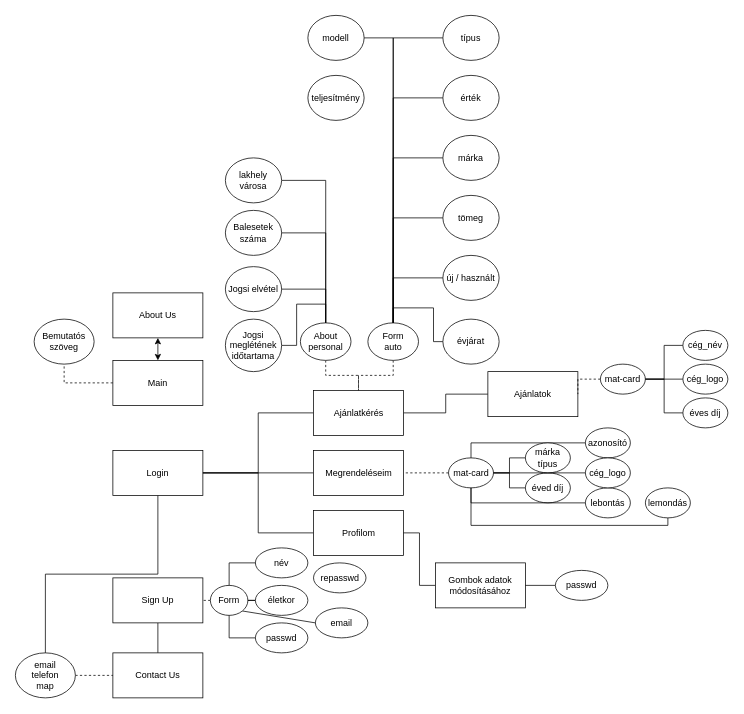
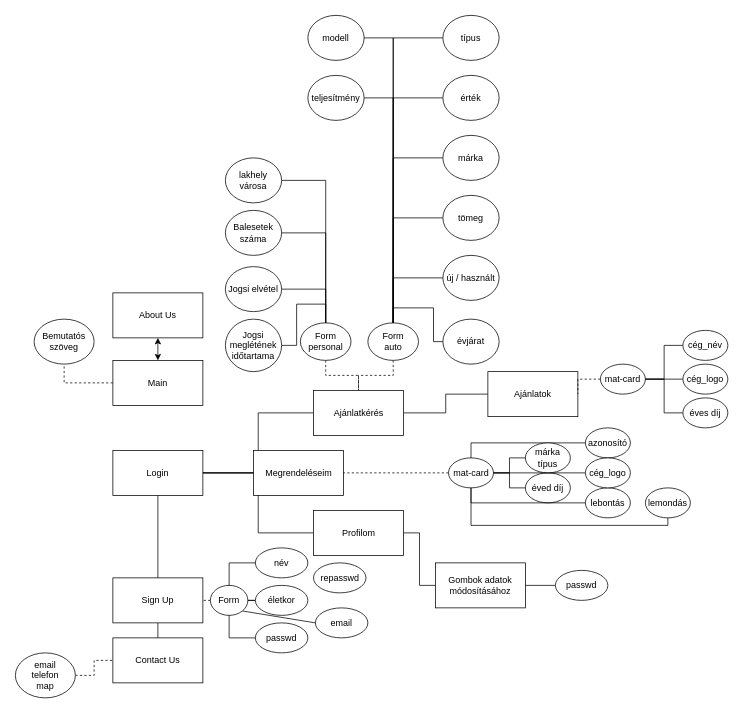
  <mxCell id="0" />
  <mxCell id="1" parent="0" />
  <mxCell id="2" style="edgeStyle=orthogonalEdgeStyle;rounded=0;orthogonalLoop=1;jettySize=auto;html=1;exitX=0;exitY=0.5;exitDx=0;exitDy=0;entryX=0.5;entryY=1;entryDx=0;entryDy=0;startArrow=none;startFill=0;endArrow=none;endFill=0;dashed=1;" parent="1" source="3" target="30" edge="1"><mxGeometry relative="1" as="geometry" /></mxCell>
  <mxCell id="3" value="Main" style="rounded=0;whiteSpace=wrap;html=1;" parent="1" vertex="1"><mxGeometry x="150" y="480" width="120" height="60" as="geometry" /></mxCell>
  <mxCell id="4" style="edgeStyle=orthogonalEdgeStyle;rounded=0;orthogonalLoop=1;jettySize=auto;html=1;exitX=1;exitY=0.5;exitDx=0;exitDy=0;entryX=0;entryY=0.5;entryDx=0;entryDy=0;startArrow=none;startFill=0;endArrow=none;endFill=0;" parent="1" source="6" target="15" edge="1"><mxGeometry relative="1" as="geometry" /></mxCell>
- <mxCell id="5" style="edgeStyle=orthogonalEdgeStyle;rounded=0;orthogonalLoop=1;jettySize=auto;html=1;exitX=0.5;exitY=1;exitDx=0;exitDy=0;startArrow=none;startFill=0;endArrow=none;endFill=0;" parent="1" source="6" target="34" edge="1"><mxGeometry relative="1" as="geometry" /></mxCell>
+ <mxCell id="5" style="edgeStyle=orthogonalEdgeStyle;rounded=0;orthogonalLoop=1;jettySize=auto;html=1;exitX=0.5;exitY=1;exitDx=0;exitDy=0;entryX=0.5;entryY=0;entryDx=0;entryDy=0;startArrow=none;startFill=0;endArrow=none;endFill=0;" parent="1" source="6" target="8" edge="1"><mxGeometry relative="1" as="geometry" /></mxCell>
  <mxCell id="6" value="Login" style="rounded=0;whiteSpace=wrap;html=1;" parent="1" vertex="1"><mxGeometry x="150" y="600" width="120" height="60" as="geometry" /></mxCell>
  <mxCell id="7" style="edgeStyle=orthogonalEdgeStyle;rounded=0;orthogonalLoop=1;jettySize=auto;html=1;exitX=0.5;exitY=1;exitDx=0;exitDy=0;entryX=0.5;entryY=0;entryDx=0;entryDy=0;startArrow=none;startFill=0;endArrow=none;endFill=0;" parent="1" source="8" target="9" edge="1"><mxGeometry relative="1" as="geometry" /></mxCell>
  <mxCell id="8" value="Sign Up" style="rounded=0;whiteSpace=wrap;html=1;" parent="1" vertex="1"><mxGeometry x="150" y="770" width="120" height="60" as="geometry" /></mxCell>
- <mxCell id="9" value="Contact Us" style="rounded=0;whiteSpace=wrap;html=1;" parent="1" vertex="1"><mxGeometry x="150" y="870" width="120" height="60" as="geometry" /></mxCell>
+ <mxCell id="9" value="Contact Us" style="rounded=0;whiteSpace=wrap;html=1;" parent="1" vertex="1"><mxGeometry x="150" y="850" width="120" height="60" as="geometry" /></mxCell>
  <mxCell id="10" style="edgeStyle=orthogonalEdgeStyle;rounded=0;orthogonalLoop=1;jettySize=auto;html=1;exitX=0.5;exitY=1;exitDx=0;exitDy=0;entryX=0.5;entryY=0;entryDx=0;entryDy=0;startArrow=classic;startFill=1;" parent="1" source="11" target="3" edge="1"><mxGeometry relative="1" as="geometry" /></mxCell>
  <mxCell id="11" value="About Us" style="rounded=0;whiteSpace=wrap;html=1;" parent="1" vertex="1"><mxGeometry x="150" y="390" width="120" height="60" as="geometry" /></mxCell>
  <mxCell id="12" style="edgeStyle=orthogonalEdgeStyle;rounded=0;orthogonalLoop=1;jettySize=auto;html=1;exitX=1;exitY=0.5;exitDx=0;exitDy=0;entryX=0;entryY=0.5;entryDx=0;entryDy=0;startArrow=none;startFill=0;endArrow=none;endFill=0;" parent="1" source="6" target="31" edge="1"><mxGeometry relative="1" as="geometry" /></mxCell>
  <mxCell id="13" style="edgeStyle=orthogonalEdgeStyle;rounded=0;orthogonalLoop=1;jettySize=auto;html=1;exitX=1;exitY=0.5;exitDx=0;exitDy=0;entryX=0;entryY=0.5;entryDx=0;entryDy=0;startArrow=none;startFill=0;endArrow=none;endFill=0;" parent="1" source="6" target="32" edge="1"><mxGeometry relative="1" as="geometry" /></mxCell>
  <mxCell id="14" style="edgeStyle=orthogonalEdgeStyle;rounded=0;orthogonalLoop=1;jettySize=auto;html=1;exitX=1;exitY=0.5;exitDx=0;exitDy=0;entryX=0;entryY=0.5;entryDx=0;entryDy=0;startArrow=none;startFill=0;endArrow=none;endFill=0;" parent="1" source="15" target="35" edge="1"><mxGeometry relative="1" as="geometry" /></mxCell>
  <mxCell id="15" value="Ajánlatkérés" style="rounded=0;whiteSpace=wrap;html=1;" parent="1" vertex="1"><mxGeometry x="417.5" y="520" width="120" height="60" as="geometry" /></mxCell>
  <mxCell id="16" style="edgeStyle=orthogonalEdgeStyle;rounded=0;orthogonalLoop=1;jettySize=auto;html=1;exitX=0.5;exitY=1;exitDx=0;exitDy=0;entryX=0.5;entryY=0;entryDx=0;entryDy=0;startArrow=none;startFill=0;endArrow=none;endFill=0;dashed=1;" parent="1" source="17" target="15" edge="1"><mxGeometry relative="1" as="geometry" /></mxCell>
- <mxCell id="17" value="About&lt;br&gt;personal" style="ellipse;whiteSpace=wrap;html=1;" parent="1" vertex="1"><mxGeometry x="400" y="430" width="67.5" height="50" as="geometry" /></mxCell>
+ <mxCell id="17" value="Form&lt;br&gt;personal" style="ellipse;whiteSpace=wrap;html=1;" parent="1" vertex="1"><mxGeometry x="400" y="430" width="67.5" height="50" as="geometry" /></mxCell>
  <mxCell id="18" style="edgeStyle=orthogonalEdgeStyle;rounded=0;orthogonalLoop=1;jettySize=auto;html=1;exitX=1;exitY=0.5;exitDx=0;exitDy=0;entryX=0.5;entryY=0;entryDx=0;entryDy=0;startArrow=none;startFill=0;endArrow=none;endFill=0;" parent="1" source="19" target="17" edge="1"><mxGeometry relative="1" as="geometry" /></mxCell>
  <mxCell id="19" value="Jogsi&lt;br&gt;meglétének időtartama" style="ellipse;whiteSpace=wrap;html=1;" parent="1" vertex="1"><mxGeometry x="300" y="425" width="75" height="70" as="geometry" /></mxCell>
  <mxCell id="20" style="edgeStyle=orthogonalEdgeStyle;rounded=0;orthogonalLoop=1;jettySize=auto;html=1;exitX=1;exitY=0.5;exitDx=0;exitDy=0;entryX=0.5;entryY=0;entryDx=0;entryDy=0;startArrow=none;startFill=0;endArrow=none;endFill=0;" parent="1" source="21" target="17" edge="1"><mxGeometry relative="1" as="geometry" /></mxCell>
  <mxCell id="21" value="Balesetek száma" style="ellipse;whiteSpace=wrap;html=1;" parent="1" vertex="1"><mxGeometry x="300" y="280" width="75" height="60" as="geometry" /></mxCell>
  <mxCell id="22" style="edgeStyle=orthogonalEdgeStyle;rounded=0;orthogonalLoop=1;jettySize=auto;html=1;exitX=1;exitY=0.5;exitDx=0;exitDy=0;entryX=0.5;entryY=0;entryDx=0;entryDy=0;startArrow=none;startFill=0;endArrow=none;endFill=0;" parent="1" source="23" target="17" edge="1"><mxGeometry relative="1" as="geometry" /></mxCell>
  <mxCell id="23" value="Jogsi elvétel" style="ellipse;whiteSpace=wrap;html=1;" parent="1" vertex="1"><mxGeometry x="300" y="355" width="75" height="60" as="geometry" /></mxCell>
  <mxCell id="24" style="edgeStyle=orthogonalEdgeStyle;rounded=0;orthogonalLoop=1;jettySize=auto;html=1;exitX=0;exitY=0.5;exitDx=0;exitDy=0;entryX=1;entryY=0.5;entryDx=0;entryDy=0;startArrow=none;startFill=0;endArrow=none;endFill=0;dashed=1;" parent="1" source="26" target="8" edge="1"><mxGeometry relative="1" as="geometry" /></mxCell>
  <mxCell id="25" style="edgeStyle=none;rounded=0;orthogonalLoop=1;jettySize=auto;html=1;exitX=1;exitY=1;exitDx=0;exitDy=0;entryX=0;entryY=0.5;entryDx=0;entryDy=0;startArrow=none;startFill=0;endArrow=none;endFill=0;" parent="1" source="26" target="75" edge="1"><mxGeometry relative="1" as="geometry" /></mxCell>
  <mxCell id="26" value="Form" style="ellipse;whiteSpace=wrap;html=1;" parent="1" vertex="1"><mxGeometry x="280" y="780" width="50" height="40" as="geometry" /></mxCell>
  <mxCell id="27" style="edgeStyle=orthogonalEdgeStyle;rounded=0;orthogonalLoop=1;jettySize=auto;html=1;exitX=0;exitY=0.5;exitDx=0;exitDy=0;entryX=1;entryY=0.5;entryDx=0;entryDy=0;startArrow=none;startFill=0;endArrow=none;endFill=0;" parent="1" source="68" target="26" edge="1"><mxGeometry relative="1" as="geometry" /></mxCell>
  <mxCell id="28" value="név" style="ellipse;whiteSpace=wrap;html=1;" parent="1" vertex="1"><mxGeometry x="340" y="730" width="70" height="40" as="geometry" /></mxCell>
  <mxCell id="29" style="edgeStyle=orthogonalEdgeStyle;rounded=0;orthogonalLoop=1;jettySize=auto;html=1;exitX=0;exitY=0.5;exitDx=0;exitDy=0;entryX=1;entryY=0.5;entryDx=0;entryDy=0;startArrow=none;startFill=0;endArrow=none;endFill=0;" parent="1" source="68" target="26" edge="1"><mxGeometry relative="1" as="geometry" /></mxCell>
  <mxCell id="30" value="Bemutatós szöveg" style="ellipse;whiteSpace=wrap;html=1;" parent="1" vertex="1"><mxGeometry x="45" y="425" width="80" height="60" as="geometry" /></mxCell>
- <mxCell id="31" value="Megrendeléseim" style="rounded=0;whiteSpace=wrap;html=1;" parent="1" vertex="1"><mxGeometry x="417.5" y="600" width="120" height="60" as="geometry" /></mxCell>
+ <mxCell id="31" value="Megrendeléseim" style="rounded=0;whiteSpace=wrap;html=1;" parent="1" vertex="1"><mxGeometry x="337.5" y="600" width="120" height="60" as="geometry" /></mxCell>
  <mxCell id="32" value="Profilom" style="rounded=0;whiteSpace=wrap;html=1;" parent="1" vertex="1"><mxGeometry x="417.5" y="680" width="120" height="60" as="geometry" /></mxCell>
  <mxCell id="33" style="edgeStyle=orthogonalEdgeStyle;rounded=0;orthogonalLoop=1;jettySize=auto;html=1;exitX=1;exitY=0.5;exitDx=0;exitDy=0;entryX=0;entryY=0.5;entryDx=0;entryDy=0;startArrow=none;startFill=0;endArrow=none;endFill=0;dashed=1;" parent="1" source="34" target="9" edge="1"><mxGeometry relative="1" as="geometry" /></mxCell>
  <mxCell id="34" value="email&lt;br&gt;telefon&lt;br&gt;map" style="ellipse;whiteSpace=wrap;html=1;" parent="1" vertex="1"><mxGeometry x="20" y="870" width="80" height="60" as="geometry" /></mxCell>
  <mxCell id="35" value="Ajánlatok" style="rounded=0;whiteSpace=wrap;html=1;" parent="1" vertex="1"><mxGeometry x="650" y="495" width="120" height="60" as="geometry" /></mxCell>
  <mxCell id="36" style="edgeStyle=orthogonalEdgeStyle;rounded=0;orthogonalLoop=1;jettySize=auto;html=1;exitX=0;exitY=0.5;exitDx=0;exitDy=0;entryX=1;entryY=0.5;entryDx=0;entryDy=0;startArrow=none;startFill=0;endArrow=none;endFill=0;dashed=1;" parent="1" source="37" target="35" edge="1"><mxGeometry relative="1" as="geometry" /></mxCell>
  <mxCell id="37" value="mat-card" style="ellipse;whiteSpace=wrap;html=1;" parent="1" vertex="1"><mxGeometry x="800" y="485" width="60" height="40" as="geometry" /></mxCell>
  <mxCell id="38" style="edgeStyle=orthogonalEdgeStyle;rounded=0;orthogonalLoop=1;jettySize=auto;html=1;exitX=0;exitY=0.5;exitDx=0;exitDy=0;entryX=1;entryY=0.5;entryDx=0;entryDy=0;startArrow=none;startFill=0;endArrow=none;endFill=0;" parent="1" source="39" target="37" edge="1"><mxGeometry relative="1" as="geometry"><mxPoint x="870" y="495" as="targetPoint" /></mxGeometry></mxCell>
  <mxCell id="39" value="cég_név" style="ellipse;whiteSpace=wrap;html=1;" parent="1" vertex="1"><mxGeometry x="910" y="440" width="60" height="40" as="geometry" /></mxCell>
  <mxCell id="40" style="edgeStyle=orthogonalEdgeStyle;rounded=0;orthogonalLoop=1;jettySize=auto;html=1;exitX=0;exitY=0.5;exitDx=0;exitDy=0;entryX=1;entryY=0.5;entryDx=0;entryDy=0;startArrow=none;startFill=0;endArrow=none;endFill=0;" parent="1" source="41" target="37" edge="1"><mxGeometry relative="1" as="geometry"><mxPoint x="870" y="495" as="targetPoint" /></mxGeometry></mxCell>
  <mxCell id="41" value="éves díj" style="ellipse;whiteSpace=wrap;html=1;" parent="1" vertex="1"><mxGeometry x="910" y="530" width="60" height="40" as="geometry" /></mxCell>
  <mxCell id="42" style="edgeStyle=orthogonalEdgeStyle;rounded=0;orthogonalLoop=1;jettySize=auto;html=1;exitX=0;exitY=0.5;exitDx=0;exitDy=0;entryX=1;entryY=0.5;entryDx=0;entryDy=0;startArrow=none;startFill=0;endArrow=none;endFill=0;" parent="1" source="43" target="37" edge="1"><mxGeometry relative="1" as="geometry"><mxPoint x="870" y="495" as="targetPoint" /></mxGeometry></mxCell>
  <mxCell id="43" value="cég_logo" style="ellipse;whiteSpace=wrap;html=1;" parent="1" vertex="1"><mxGeometry x="910" y="485" width="60" height="40" as="geometry" /></mxCell>
  <mxCell id="44" style="edgeStyle=orthogonalEdgeStyle;rounded=0;orthogonalLoop=1;jettySize=auto;html=1;exitX=0.5;exitY=1;exitDx=0;exitDy=0;entryX=0.5;entryY=0;entryDx=0;entryDy=0;startArrow=none;startFill=0;endArrow=none;endFill=0;dashed=1;" parent="1" source="46" target="15" edge="1"><mxGeometry relative="1" as="geometry" /></mxCell>
  <mxCell id="45" style="edgeStyle=orthogonalEdgeStyle;rounded=0;orthogonalLoop=1;jettySize=auto;html=1;exitX=0.5;exitY=0;exitDx=0;exitDy=0;entryX=0;entryY=0.5;entryDx=0;entryDy=0;startArrow=none;startFill=0;endArrow=none;endFill=0;" parent="1" source="46" target="47" edge="1"><mxGeometry relative="1" as="geometry" /></mxCell>
  <mxCell id="46" value="Form&lt;br&gt;auto" style="ellipse;whiteSpace=wrap;html=1;" parent="1" vertex="1"><mxGeometry x="490" y="430" width="67.5" height="50" as="geometry" /></mxCell>
  <mxCell id="47" value="évjárat" style="ellipse;whiteSpace=wrap;html=1;" parent="1" vertex="1"><mxGeometry x="590" y="425" width="75" height="60" as="geometry" /></mxCell>
  <mxCell id="48" style="edgeStyle=orthogonalEdgeStyle;rounded=0;orthogonalLoop=1;jettySize=auto;html=1;exitX=0;exitY=0.5;exitDx=0;exitDy=0;entryX=0.5;entryY=0;entryDx=0;entryDy=0;startArrow=none;startFill=0;endArrow=none;endFill=0;" parent="1" source="49" target="46" edge="1"><mxGeometry relative="1" as="geometry" /></mxCell>
  <mxCell id="49" value="új / használt" style="ellipse;whiteSpace=wrap;html=1;" parent="1" vertex="1"><mxGeometry x="590" y="340" width="75" height="60" as="geometry" /></mxCell>
  <mxCell id="50" style="edgeStyle=orthogonalEdgeStyle;rounded=0;orthogonalLoop=1;jettySize=auto;html=1;exitX=0;exitY=0.5;exitDx=0;exitDy=0;entryX=0.5;entryY=0;entryDx=0;entryDy=0;startArrow=none;startFill=0;endArrow=none;endFill=0;" parent="1" source="51" target="46" edge="1"><mxGeometry relative="1" as="geometry" /></mxCell>
  <mxCell id="51" value="tömeg" style="ellipse;whiteSpace=wrap;html=1;" parent="1" vertex="1"><mxGeometry x="590" y="260" width="75" height="60" as="geometry" /></mxCell>
  <mxCell id="52" style="edgeStyle=orthogonalEdgeStyle;rounded=0;orthogonalLoop=1;jettySize=auto;html=1;exitX=0;exitY=0.5;exitDx=0;exitDy=0;entryX=0.5;entryY=0;entryDx=0;entryDy=0;startArrow=none;startFill=0;endArrow=none;endFill=0;" parent="1" source="53" target="46" edge="1"><mxGeometry relative="1" as="geometry" /></mxCell>
  <mxCell id="53" value="márka" style="ellipse;whiteSpace=wrap;html=1;" parent="1" vertex="1"><mxGeometry x="590" y="180" width="75" height="60" as="geometry" /></mxCell>
  <mxCell id="54" style="edgeStyle=orthogonalEdgeStyle;rounded=0;orthogonalLoop=1;jettySize=auto;html=1;exitX=0;exitY=0.5;exitDx=0;exitDy=0;entryX=1;entryY=0.5;entryDx=0;entryDy=0;startArrow=none;startFill=0;endArrow=none;endFill=0;dashed=1;" parent="1" source="55" target="31" edge="1"><mxGeometry relative="1" as="geometry" /></mxCell>
  <mxCell id="55" value="mat-card" style="ellipse;whiteSpace=wrap;html=1;" parent="1" vertex="1"><mxGeometry x="597.5" y="610" width="60" height="40" as="geometry" /></mxCell>
  <mxCell id="56" style="edgeStyle=orthogonalEdgeStyle;rounded=0;orthogonalLoop=1;jettySize=auto;html=1;exitX=0;exitY=0.5;exitDx=0;exitDy=0;entryX=0.5;entryY=0;entryDx=0;entryDy=0;startArrow=none;startFill=0;endArrow=none;endFill=0;" parent="1" source="57" target="55" edge="1"><mxGeometry relative="1" as="geometry" /></mxCell>
  <mxCell id="57" value="azonosító" style="ellipse;whiteSpace=wrap;html=1;" parent="1" vertex="1"><mxGeometry x="780" y="570" width="60" height="40" as="geometry" /></mxCell>
  <mxCell id="58" style="edgeStyle=orthogonalEdgeStyle;rounded=0;orthogonalLoop=1;jettySize=auto;html=1;exitX=0;exitY=0.5;exitDx=0;exitDy=0;entryX=1;entryY=0.5;entryDx=0;entryDy=0;startArrow=none;startFill=0;endArrow=none;endFill=0;" parent="1" source="59" target="55" edge="1"><mxGeometry relative="1" as="geometry" /></mxCell>
  <mxCell id="59" value="éved díj" style="ellipse;whiteSpace=wrap;html=1;" parent="1" vertex="1"><mxGeometry x="700" y="630" width="60" height="40" as="geometry" /></mxCell>
  <mxCell id="60" style="edgeStyle=orthogonalEdgeStyle;rounded=0;orthogonalLoop=1;jettySize=auto;html=1;exitX=0;exitY=0.5;exitDx=0;exitDy=0;entryX=0.5;entryY=1;entryDx=0;entryDy=0;startArrow=none;startFill=0;endArrow=none;endFill=0;" parent="1" source="61" target="55" edge="1"><mxGeometry relative="1" as="geometry" /></mxCell>
  <mxCell id="61" value="lebontás" style="ellipse;whiteSpace=wrap;html=1;" parent="1" vertex="1"><mxGeometry x="780" y="650" width="60" height="40" as="geometry" /></mxCell>
  <mxCell id="62" style="edgeStyle=orthogonalEdgeStyle;rounded=0;orthogonalLoop=1;jettySize=auto;html=1;exitX=0;exitY=0.5;exitDx=0;exitDy=0;entryX=1;entryY=0.5;entryDx=0;entryDy=0;startArrow=none;startFill=0;endArrow=none;endFill=0;" parent="1" source="63" target="55" edge="1"><mxGeometry relative="1" as="geometry" /></mxCell>
  <mxCell id="63" value="márka típus" style="ellipse;whiteSpace=wrap;html=1;" parent="1" vertex="1"><mxGeometry x="700" y="590" width="60" height="40" as="geometry" /></mxCell>
  <mxCell id="64" style="edgeStyle=orthogonalEdgeStyle;rounded=0;orthogonalLoop=1;jettySize=auto;html=1;exitX=0;exitY=0.5;exitDx=0;exitDy=0;entryX=1;entryY=0.5;entryDx=0;entryDy=0;startArrow=none;startFill=0;endArrow=none;endFill=0;" parent="1" source="65" target="55" edge="1"><mxGeometry relative="1" as="geometry" /></mxCell>
  <mxCell id="65" value="cég_logo" style="ellipse;whiteSpace=wrap;html=1;" parent="1" vertex="1"><mxGeometry x="780" y="610" width="60" height="40" as="geometry" /></mxCell>
  <mxCell id="66" style="edgeStyle=orthogonalEdgeStyle;rounded=0;orthogonalLoop=1;jettySize=auto;html=1;exitX=0;exitY=0.5;exitDx=0;exitDy=0;entryX=0.5;entryY=1;entryDx=0;entryDy=0;startArrow=none;startFill=0;endArrow=none;endFill=0;" parent="1" source="67" target="26" edge="1"><mxGeometry relative="1" as="geometry" /></mxCell>
  <mxCell id="67" value="passwd" style="ellipse;whiteSpace=wrap;html=1;" parent="1" vertex="1"><mxGeometry x="340" y="830" width="70" height="40" as="geometry" /></mxCell>
  <mxCell id="68" value="életkor" style="ellipse;whiteSpace=wrap;html=1;" parent="1" vertex="1"><mxGeometry x="340" y="780" width="70" height="40" as="geometry" /></mxCell>
  <mxCell id="69" value="" style="edgeStyle=orthogonalEdgeStyle;rounded=0;orthogonalLoop=1;jettySize=auto;html=1;exitX=0;exitY=0.5;exitDx=0;exitDy=0;entryX=0.5;entryY=0;entryDx=0;entryDy=0;startArrow=none;startFill=0;endArrow=none;endFill=0;" parent="1" source="28" target="26" edge="1"><mxGeometry relative="1" as="geometry"><mxPoint x="345" y="750" as="sourcePoint" /><mxPoint x="340" y="800" as="targetPoint" /></mxGeometry></mxCell>
  <mxCell id="70" style="edgeStyle=orthogonalEdgeStyle;rounded=0;orthogonalLoop=1;jettySize=auto;html=1;exitX=0.5;exitY=1;exitDx=0;exitDy=0;entryX=0.5;entryY=1;entryDx=0;entryDy=0;startArrow=none;startFill=0;endArrow=none;endFill=0;" parent="1" source="71" target="55" edge="1"><mxGeometry relative="1" as="geometry"><Array as="points"><mxPoint x="890" y="700" /><mxPoint x="628" y="700" /></Array></mxGeometry></mxCell>
  <mxCell id="71" value="lemondás" style="ellipse;whiteSpace=wrap;html=1;" parent="1" vertex="1"><mxGeometry x="860" y="650" width="60" height="40" as="geometry" /></mxCell>
  <mxCell id="72" style="edgeStyle=orthogonalEdgeStyle;rounded=0;orthogonalLoop=1;jettySize=auto;html=1;exitX=0;exitY=0.5;exitDx=0;exitDy=0;entryX=1;entryY=0.5;entryDx=0;entryDy=0;startArrow=none;startFill=0;endArrow=none;endFill=0;" parent="1" source="73" target="32" edge="1"><mxGeometry relative="1" as="geometry" /></mxCell>
  <mxCell id="73" value="Gombok adatok módosításához" style="rounded=0;whiteSpace=wrap;html=1;" parent="1" vertex="1"><mxGeometry x="580" y="750" width="120" height="60" as="geometry" /></mxCell>
  <mxCell id="74" value="repasswd" style="ellipse;whiteSpace=wrap;html=1;" parent="1" vertex="1"><mxGeometry x="417.5" y="750" width="70" height="40" as="geometry" /></mxCell>
  <mxCell id="75" value="email" style="ellipse;whiteSpace=wrap;html=1;" parent="1" vertex="1"><mxGeometry x="420" y="810" width="70" height="40" as="geometry" /></mxCell>
  <mxCell id="76" style="edgeStyle=orthogonalEdgeStyle;rounded=0;orthogonalLoop=1;jettySize=auto;html=1;exitX=0;exitY=0.5;exitDx=0;exitDy=0;entryX=1;entryY=0.5;entryDx=0;entryDy=0;startArrow=none;startFill=0;endArrow=none;endFill=0;" parent="1" source="77" target="73" edge="1"><mxGeometry relative="1" as="geometry" /></mxCell>
  <mxCell id="77" value="passwd" style="ellipse;whiteSpace=wrap;html=1;" parent="1" vertex="1"><mxGeometry x="740" y="760" width="70" height="40" as="geometry" /></mxCell>
  <mxCell id="78" style="edgeStyle=orthogonalEdgeStyle;rounded=0;orthogonalLoop=1;jettySize=auto;html=1;exitX=1;exitY=0.5;exitDx=0;exitDy=0;entryX=0.5;entryY=0;entryDx=0;entryDy=0;endArrow=none;endFill=0;" edge="1" parent="1" source="79" target="17"><mxGeometry relative="1" as="geometry" /></mxCell>
  <mxCell id="79" value="lakhely városa" style="ellipse;whiteSpace=wrap;html=1;" vertex="1" parent="1"><mxGeometry x="300" y="210" width="75" height="60" as="geometry" /></mxCell>
  <mxCell id="80" style="edgeStyle=orthogonalEdgeStyle;rounded=0;orthogonalLoop=1;jettySize=auto;html=1;exitX=0;exitY=0.5;exitDx=0;exitDy=0;entryX=0.5;entryY=0;entryDx=0;entryDy=0;endArrow=none;endFill=0;" edge="1" parent="1" source="81" target="46"><mxGeometry relative="1" as="geometry" /></mxCell>
  <mxCell id="81" value="érték" style="ellipse;whiteSpace=wrap;html=1;" vertex="1" parent="1"><mxGeometry x="590" y="100" width="75" height="60" as="geometry" /></mxCell>
  <mxCell id="82" style="edgeStyle=orthogonalEdgeStyle;rounded=0;orthogonalLoop=1;jettySize=auto;html=1;exitX=0;exitY=0.5;exitDx=0;exitDy=0;entryX=0.5;entryY=0;entryDx=0;entryDy=0;endArrow=none;endFill=0;" edge="1" parent="1" source="83" target="46"><mxGeometry relative="1" as="geometry" /></mxCell>
  <mxCell id="83" value="típus" style="ellipse;whiteSpace=wrap;html=1;" vertex="1" parent="1"><mxGeometry x="590" y="20" width="75" height="60" as="geometry" /></mxCell>
  <mxCell id="84" style="edgeStyle=orthogonalEdgeStyle;rounded=0;orthogonalLoop=1;jettySize=auto;html=1;exitX=1;exitY=0.5;exitDx=0;exitDy=0;entryX=0.5;entryY=0;entryDx=0;entryDy=0;endArrow=none;endFill=0;" edge="1" parent="1" source="85" target="46"><mxGeometry relative="1" as="geometry" /></mxCell>
  <mxCell id="85" value="modell" style="ellipse;whiteSpace=wrap;html=1;" vertex="1" parent="1"><mxGeometry x="410" y="20" width="75" height="60" as="geometry" /></mxCell>
+ <mxCell id="86" style="edgeStyle=orthogonalEdgeStyle;rounded=0;orthogonalLoop=1;jettySize=auto;html=1;exitX=1;exitY=0.5;exitDx=0;exitDy=0;entryX=0.5;entryY=0;entryDx=0;entryDy=0;endArrow=none;endFill=0;" edge="1" parent="1" source="87" target="46"><mxGeometry relative="1" as="geometry" /></mxCell>
  <mxCell id="87" value="teljesítmény" style="ellipse;whiteSpace=wrap;html=1;" vertex="1" parent="1"><mxGeometry x="410" y="100" width="75" height="60" as="geometry" /></mxCell>
